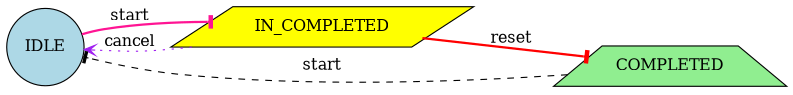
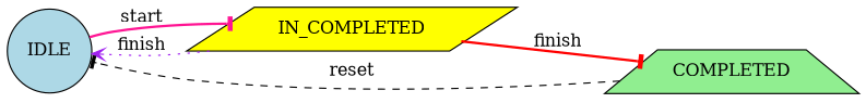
  digraph {
    fontname="DejaVu Serif"
    rankdir=LR
    node [fontname="DejaVu Serif" style=filled]
    edge [arrowhead=tee fontname="DejaVu Serif" style=bold]
    IDLE [fillcolor=lightblue shape=circle]
    n2 [fillcolor=yellow label=IN_COMPLETED shape=parallelogram]
    COMPLETED [fillcolor=lightgreen shape=trapezium]
    IDLE -> n2 [color=deeppink label=start]
-   n2 -> IDLE [arrowhead=vee color=purple label=cancel style=dotted]
-   n2 -> COMPLETED [color=red label=reset]
-   COMPLETED -> IDLE [color=black label=start style=dashed]
+   n2 -> IDLE [arrowhead=vee color=purple label=finish style=dotted]
+   n2 -> COMPLETED [color=red label=finish]
+   COMPLETED -> IDLE [color=black label=reset style=dashed]
  }
